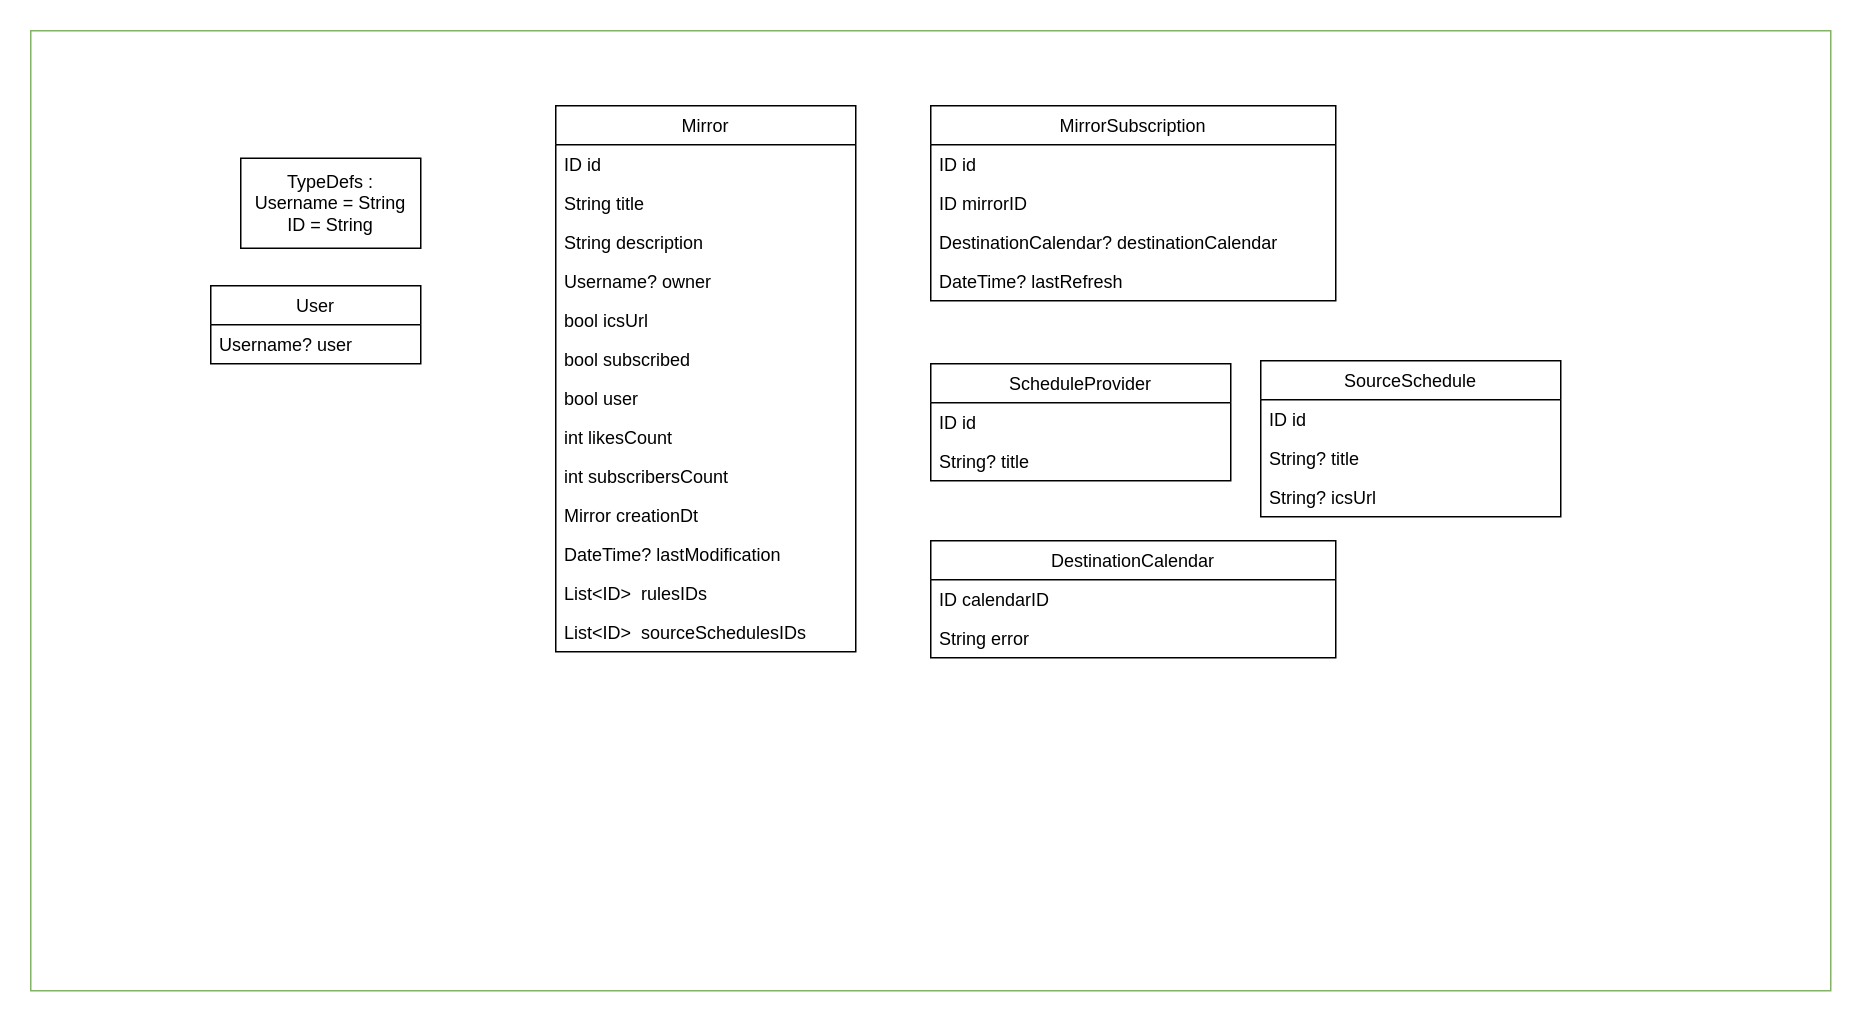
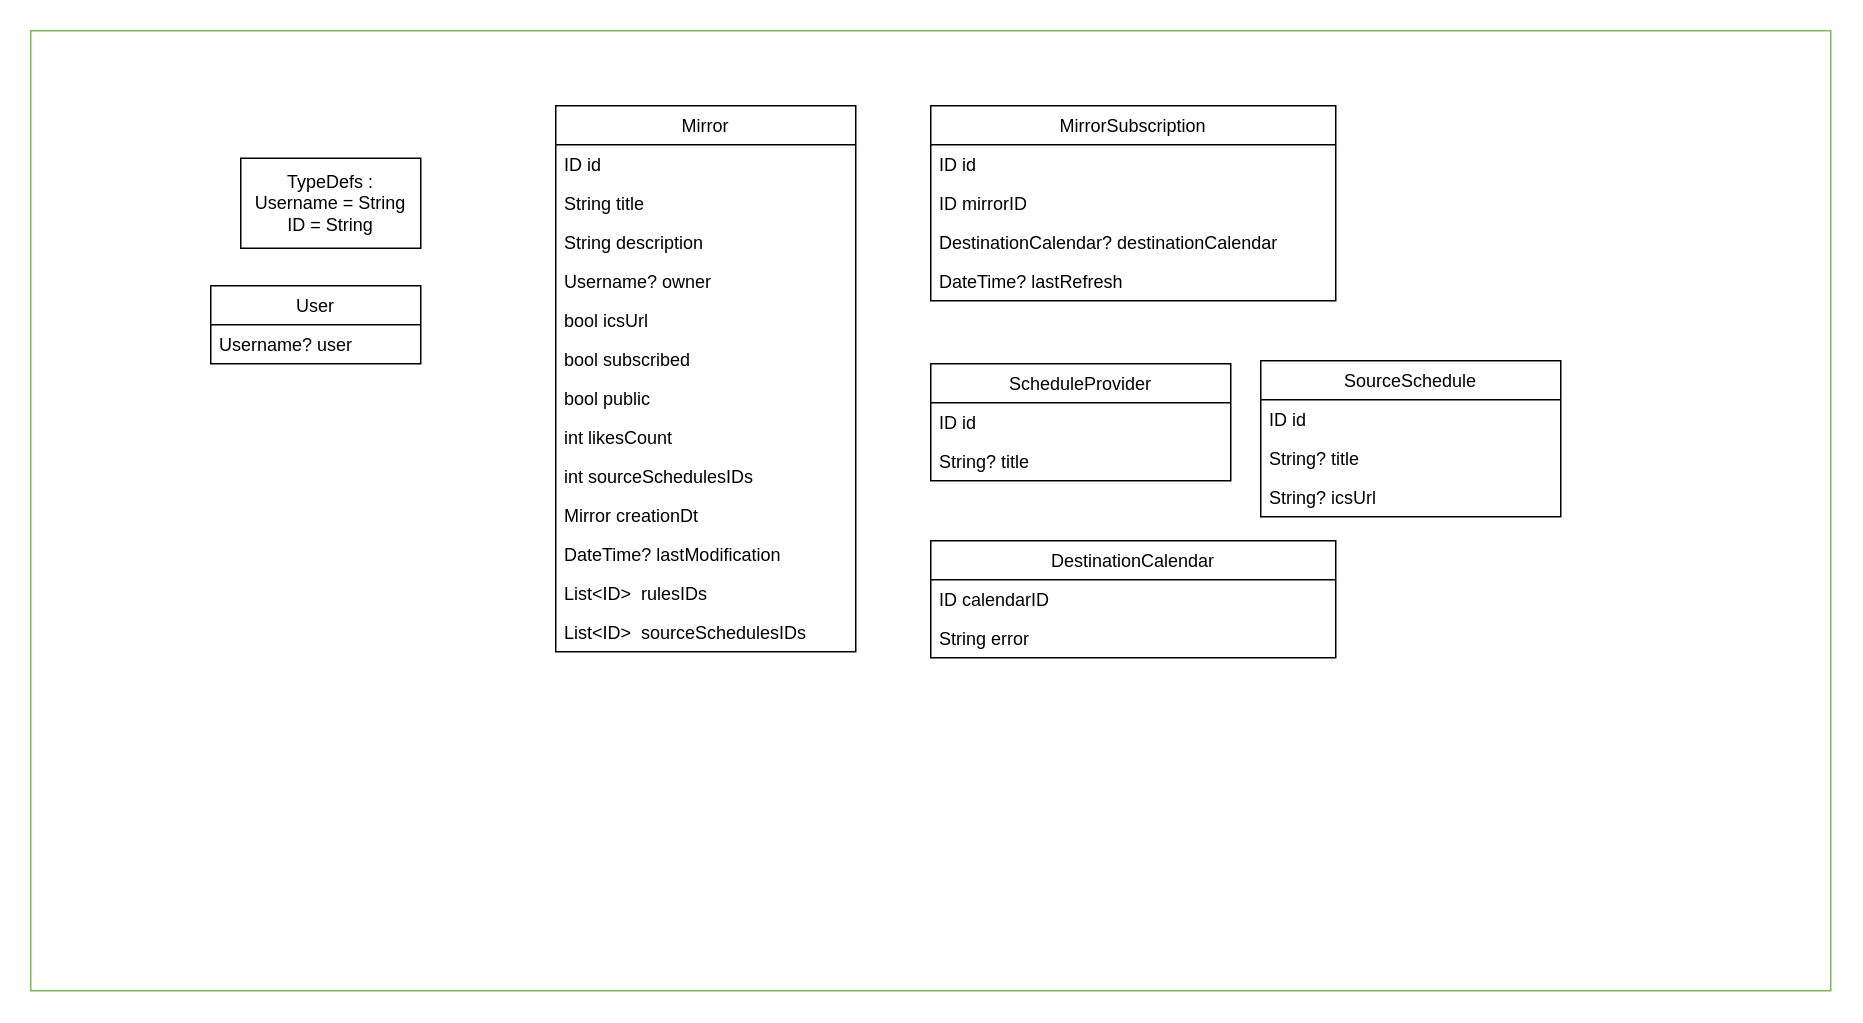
  <mxCell id="0" />
  <mxCell id="1" parent="0" />
  <mxCell id="2" value="" style="rounded=0;whiteSpace=wrap;html=1;fillColor=none;strokeColor=#82b366;fillStyle=solid;" vertex="1" parent="1"><mxGeometry x="20" y="20" width="1200" height="640" as="geometry" /></mxCell>
  <mxCell id="3" value="Mirror" style="swimlane;fontStyle=0;childLayout=stackLayout;horizontal=1;startSize=26;fillColor=none;horizontalStack=0;resizeParent=1;resizeParentMax=0;resizeLast=0;collapsible=1;marginBottom=0;" vertex="1" parent="1"><mxGeometry x="370" y="70" width="200" height="364" as="geometry" /></mxCell>
  <mxCell id="4" value="ID id" style="text;strokeColor=none;fillColor=none;align=left;verticalAlign=top;spacingLeft=4;spacingRight=4;overflow=hidden;rotatable=0;points=[[0,0.5],[1,0.5]];portConstraint=eastwest;" vertex="1" parent="3"><mxGeometry y="26" width="200" height="26" as="geometry" /></mxCell>
  <mxCell id="5" value="String title" style="text;strokeColor=none;fillColor=none;align=left;verticalAlign=top;spacingLeft=4;spacingRight=4;overflow=hidden;rotatable=0;points=[[0,0.5],[1,0.5]];portConstraint=eastwest;" vertex="1" parent="3"><mxGeometry y="52" width="200" height="26" as="geometry" /></mxCell>
  <mxCell id="6" value="String description&#10;" style="text;strokeColor=none;fillColor=none;align=left;verticalAlign=top;spacingLeft=4;spacingRight=4;overflow=hidden;rotatable=0;points=[[0,0.5],[1,0.5]];portConstraint=eastwest;" vertex="1" parent="3"><mxGeometry y="78" width="200" height="26" as="geometry" /></mxCell>
  <mxCell id="7" value="Username? owner" style="text;strokeColor=none;fillColor=none;align=left;verticalAlign=top;spacingLeft=4;spacingRight=4;overflow=hidden;rotatable=0;points=[[0,0.5],[1,0.5]];portConstraint=eastwest;" vertex="1" parent="3"><mxGeometry y="104" width="200" height="26" as="geometry" /></mxCell>
  <mxCell id="8" value="bool icsUrl&#10;" style="text;strokeColor=none;fillColor=none;align=left;verticalAlign=top;spacingLeft=4;spacingRight=4;overflow=hidden;rotatable=0;points=[[0,0.5],[1,0.5]];portConstraint=eastwest;" vertex="1" parent="3"><mxGeometry y="130" width="200" height="26" as="geometry" /></mxCell>
  <mxCell id="9" value="bool subscribed" style="text;strokeColor=none;fillColor=none;align=left;verticalAlign=top;spacingLeft=4;spacingRight=4;overflow=hidden;rotatable=0;points=[[0,0.5],[1,0.5]];portConstraint=eastwest;" vertex="1" parent="3"><mxGeometry y="156" width="200" height="26" as="geometry" /></mxCell>
- <mxCell id="10" value="bool user" style="text;strokeColor=none;fillColor=none;align=left;verticalAlign=top;spacingLeft=4;spacingRight=4;overflow=hidden;rotatable=0;points=[[0,0.5],[1,0.5]];portConstraint=eastwest;" vertex="1" parent="3"><mxGeometry y="182" width="200" height="26" as="geometry" /></mxCell>
+ <mxCell id="10" value="bool public" style="text;strokeColor=none;fillColor=none;align=left;verticalAlign=top;spacingLeft=4;spacingRight=4;overflow=hidden;rotatable=0;points=[[0,0.5],[1,0.5]];portConstraint=eastwest;" vertex="1" parent="3"><mxGeometry y="182" width="200" height="26" as="geometry" /></mxCell>
  <mxCell id="11" value="int likesCount" style="text;strokeColor=none;fillColor=none;align=left;verticalAlign=top;spacingLeft=4;spacingRight=4;overflow=hidden;rotatable=0;points=[[0,0.5],[1,0.5]];portConstraint=eastwest;" vertex="1" parent="3"><mxGeometry y="208" width="200" height="26" as="geometry" /></mxCell>
- <mxCell id="12" value="int subscribersCount" style="text;strokeColor=none;fillColor=none;align=left;verticalAlign=top;spacingLeft=4;spacingRight=4;overflow=hidden;rotatable=0;points=[[0,0.5],[1,0.5]];portConstraint=eastwest;" vertex="1" parent="3"><mxGeometry y="234" width="200" height="26" as="geometry" /></mxCell>
+ <mxCell id="12" value="int sourceSchedulesIDs" style="text;strokeColor=none;fillColor=none;align=left;verticalAlign=top;spacingLeft=4;spacingRight=4;overflow=hidden;rotatable=0;points=[[0,0.5],[1,0.5]];portConstraint=eastwest;" vertex="1" parent="3"><mxGeometry y="234" width="200" height="26" as="geometry" /></mxCell>
  <mxCell id="13" value="Mirror creationDt" style="text;strokeColor=none;fillColor=none;align=left;verticalAlign=top;spacingLeft=4;spacingRight=4;overflow=hidden;rotatable=0;points=[[0,0.5],[1,0.5]];portConstraint=eastwest;" vertex="1" parent="3"><mxGeometry y="260" width="200" height="26" as="geometry" /></mxCell>
  <mxCell id="14" value="DateTime? lastModification" style="text;strokeColor=none;fillColor=none;align=left;verticalAlign=top;spacingLeft=4;spacingRight=4;overflow=hidden;rotatable=0;points=[[0,0.5],[1,0.5]];portConstraint=eastwest;" vertex="1" parent="3"><mxGeometry y="286" width="200" height="26" as="geometry" /></mxCell>
  <mxCell id="15" value="List&lt;ID&gt;  rulesIDs" style="text;strokeColor=none;fillColor=none;align=left;verticalAlign=top;spacingLeft=4;spacingRight=4;overflow=hidden;rotatable=0;points=[[0,0.5],[1,0.5]];portConstraint=eastwest;" vertex="1" parent="3"><mxGeometry y="312" width="200" height="26" as="geometry" /></mxCell>
  <mxCell id="16" value="List&lt;ID&gt;  sourceSchedulesIDs" style="text;strokeColor=none;fillColor=none;align=left;verticalAlign=top;spacingLeft=4;spacingRight=4;overflow=hidden;rotatable=0;points=[[0,0.5],[1,0.5]];portConstraint=eastwest;" vertex="1" parent="3"><mxGeometry y="338" width="200" height="26" as="geometry" /></mxCell>
  <mxCell id="17" value="TypeDefs :&lt;br&gt;Username = String&lt;br&gt;ID = String" style="rounded=0;whiteSpace=wrap;html=1;" vertex="1" parent="1"><mxGeometry x="160" y="105" width="120" height="60" as="geometry" /></mxCell>
  <mxCell id="18" value="MirrorSubscription" style="swimlane;fontStyle=0;childLayout=stackLayout;horizontal=1;startSize=26;fillColor=none;horizontalStack=0;resizeParent=1;resizeParentMax=0;resizeLast=0;collapsible=1;marginBottom=0;" vertex="1" parent="1"><mxGeometry x="620" y="70" width="270" height="130" as="geometry" /></mxCell>
  <mxCell id="19" value="ID id" style="text;strokeColor=none;fillColor=none;align=left;verticalAlign=top;spacingLeft=4;spacingRight=4;overflow=hidden;rotatable=0;points=[[0,0.5],[1,0.5]];portConstraint=eastwest;" vertex="1" parent="18"><mxGeometry y="26" width="270" height="26" as="geometry" /></mxCell>
  <mxCell id="20" value="ID mirrorID" style="text;strokeColor=none;fillColor=none;align=left;verticalAlign=top;spacingLeft=4;spacingRight=4;overflow=hidden;rotatable=0;points=[[0,0.5],[1,0.5]];portConstraint=eastwest;" vertex="1" parent="18"><mxGeometry y="52" width="270" height="26" as="geometry" /></mxCell>
  <mxCell id="21" value="DestinationCalendar? destinationCalendar" style="text;strokeColor=none;fillColor=none;align=left;verticalAlign=top;spacingLeft=4;spacingRight=4;overflow=hidden;rotatable=0;points=[[0,0.5],[1,0.5]];portConstraint=eastwest;" vertex="1" parent="18"><mxGeometry y="78" width="270" height="26" as="geometry" /></mxCell>
  <mxCell id="22" value="DateTime? lastRefresh" style="text;strokeColor=none;fillColor=none;align=left;verticalAlign=top;spacingLeft=4;spacingRight=4;overflow=hidden;rotatable=0;points=[[0,0.5],[1,0.5]];portConstraint=eastwest;" vertex="1" parent="18"><mxGeometry y="104" width="270" height="26" as="geometry" /></mxCell>
  <mxCell id="23" value="User" style="swimlane;fontStyle=0;childLayout=stackLayout;horizontal=1;startSize=26;fillColor=none;horizontalStack=0;resizeParent=1;resizeParentMax=0;resizeLast=0;collapsible=1;marginBottom=0;" vertex="1" parent="1"><mxGeometry x="140" y="190" width="140" height="52" as="geometry" /></mxCell>
  <mxCell id="24" value="Username? user" style="text;strokeColor=none;fillColor=none;align=left;verticalAlign=top;spacingLeft=4;spacingRight=4;overflow=hidden;rotatable=0;points=[[0,0.5],[1,0.5]];portConstraint=eastwest;" vertex="1" parent="23"><mxGeometry y="26" width="140" height="26" as="geometry" /></mxCell>
  <mxCell id="25" value="SourceSchedule" style="swimlane;fontStyle=0;childLayout=stackLayout;horizontal=1;startSize=26;fillColor=none;horizontalStack=0;resizeParent=1;resizeParentMax=0;resizeLast=0;collapsible=1;marginBottom=0;" vertex="1" parent="1"><mxGeometry x="840" y="240" width="200" height="104" as="geometry" /></mxCell>
  <mxCell id="26" value="ID id" style="text;strokeColor=none;fillColor=none;align=left;verticalAlign=top;spacingLeft=4;spacingRight=4;overflow=hidden;rotatable=0;points=[[0,0.5],[1,0.5]];portConstraint=eastwest;" vertex="1" parent="25"><mxGeometry y="26" width="200" height="26" as="geometry" /></mxCell>
  <mxCell id="27" value="String? title" style="text;strokeColor=none;fillColor=none;align=left;verticalAlign=top;spacingLeft=4;spacingRight=4;overflow=hidden;rotatable=0;points=[[0,0.5],[1,0.5]];portConstraint=eastwest;" vertex="1" parent="25"><mxGeometry y="52" width="200" height="26" as="geometry" /></mxCell>
  <mxCell id="28" value="String? icsUrl" style="text;strokeColor=none;fillColor=none;align=left;verticalAlign=top;spacingLeft=4;spacingRight=4;overflow=hidden;rotatable=0;points=[[0,0.5],[1,0.5]];portConstraint=eastwest;" vertex="1" parent="25"><mxGeometry y="78" width="200" height="26" as="geometry" /></mxCell>
  <mxCell id="29" value="ScheduleProvider" style="swimlane;fontStyle=0;childLayout=stackLayout;horizontal=1;startSize=26;fillColor=none;horizontalStack=0;resizeParent=1;resizeParentMax=0;resizeLast=0;collapsible=1;marginBottom=0;" vertex="1" parent="1"><mxGeometry x="620" y="242" width="200" height="78" as="geometry" /></mxCell>
  <mxCell id="30" value="ID id" style="text;strokeColor=none;fillColor=none;align=left;verticalAlign=top;spacingLeft=4;spacingRight=4;overflow=hidden;rotatable=0;points=[[0,0.5],[1,0.5]];portConstraint=eastwest;" vertex="1" parent="29"><mxGeometry y="26" width="200" height="26" as="geometry" /></mxCell>
  <mxCell id="31" value="String? title" style="text;strokeColor=none;fillColor=none;align=left;verticalAlign=top;spacingLeft=4;spacingRight=4;overflow=hidden;rotatable=0;points=[[0,0.5],[1,0.5]];portConstraint=eastwest;" vertex="1" parent="29"><mxGeometry y="52" width="200" height="26" as="geometry" /></mxCell>
  <mxCell id="32" value="DestinationCalendar" style="swimlane;fontStyle=0;childLayout=stackLayout;horizontal=1;startSize=26;fillColor=none;horizontalStack=0;resizeParent=1;resizeParentMax=0;resizeLast=0;collapsible=1;marginBottom=0;" vertex="1" parent="1"><mxGeometry x="620" y="360" width="270" height="78" as="geometry" /></mxCell>
  <mxCell id="33" value="ID calendarID" style="text;strokeColor=none;fillColor=none;align=left;verticalAlign=top;spacingLeft=4;spacingRight=4;overflow=hidden;rotatable=0;points=[[0,0.5],[1,0.5]];portConstraint=eastwest;" vertex="1" parent="32"><mxGeometry y="26" width="270" height="26" as="geometry" /></mxCell>
  <mxCell id="34" value="String error" style="text;strokeColor=none;fillColor=none;align=left;verticalAlign=top;spacingLeft=4;spacingRight=4;overflow=hidden;rotatable=0;points=[[0,0.5],[1,0.5]];portConstraint=eastwest;" vertex="1" parent="32"><mxGeometry y="52" width="270" height="26" as="geometry" /></mxCell>
